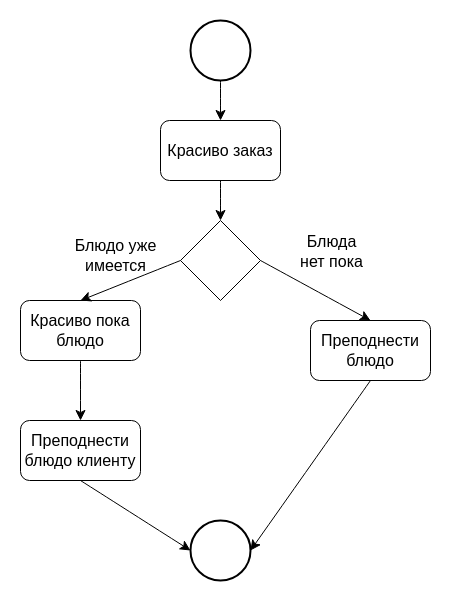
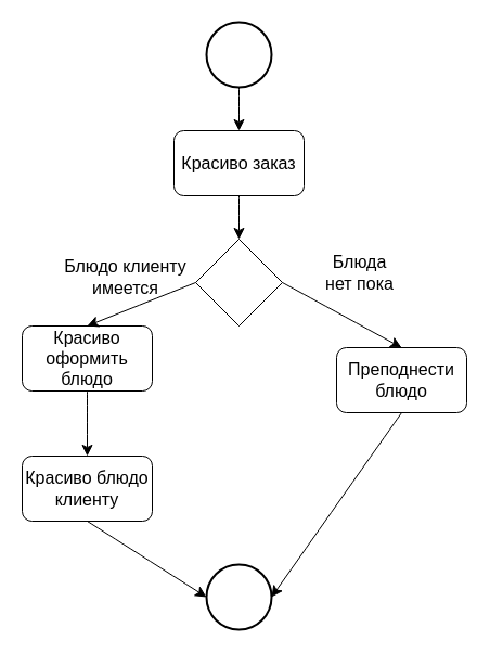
  <mxCell id="0" />
  <mxCell id="1" parent="0" />
  <mxCell id="2" value="" style="strokeWidth=2;html=1;shape=mxgraph.flowchart.start_2;whiteSpace=wrap;fontSize=16;" vertex="1" parent="1"><mxGeometry x="190" y="20" width="60" height="60" as="geometry" /></mxCell>
  <mxCell id="3" value="" style="strokeWidth=2;html=1;shape=mxgraph.flowchart.start_2;whiteSpace=wrap;fontSize=16;" vertex="1" parent="1"><mxGeometry x="190" y="520" width="60" height="60" as="geometry" /></mxCell>
  <mxCell id="4" value="Красиво заказ" style="rounded=1;whiteSpace=wrap;html=1;fontSize=16;" vertex="1" parent="1"><mxGeometry x="160" y="120" width="120" height="60" as="geometry" /></mxCell>
  <mxCell id="5" value="" style="rhombus;whiteSpace=wrap;html=1;fontSize=16;" vertex="1" parent="1"><mxGeometry x="180" y="220" width="80" height="80" as="geometry" /></mxCell>
  <mxCell id="6" value="Преподнести блюдо" style="rounded=1;whiteSpace=wrap;html=1;fontSize=16;" vertex="1" parent="1"><mxGeometry x="310" y="320" width="120" height="60" as="geometry" /></mxCell>
- <mxCell id="7" value="Красиво пока блюдо" style="rounded=1;whiteSpace=wrap;html=1;fontSize=16;" vertex="1" parent="1"><mxGeometry x="20" y="300" width="120" height="60" as="geometry" /></mxCell>
- <mxCell id="8" value="Преподнести блюдо клиенту" style="rounded=1;whiteSpace=wrap;html=1;fontSize=16;" vertex="1" parent="1"><mxGeometry x="20" y="420" width="120" height="60" as="geometry" /></mxCell>
+ <mxCell id="7" value="Красиво оформить блюдо" style="rounded=1;whiteSpace=wrap;html=1;fontSize=16;" vertex="1" parent="1"><mxGeometry x="20" y="300" width="120" height="60" as="geometry" /></mxCell>
+ <mxCell id="8" value="Красиво блюдо клиенту" style="rounded=1;whiteSpace=wrap;html=1;fontSize=16;" vertex="1" parent="1"><mxGeometry x="20" y="420" width="120" height="60" as="geometry" /></mxCell>
  <mxCell id="9" value="" style="endArrow=classic;html=1;rounded=0;fontSize=12;startSize=8;endSize=8;curved=1;entryX=0.5;entryY=0;entryDx=0;entryDy=0;" edge="1" parent="1" target="4"><mxGeometry width="50" height="50" relative="1" as="geometry"><mxPoint x="220" y="80" as="sourcePoint" /><mxPoint x="270" y="30" as="targetPoint" /></mxGeometry></mxCell>
  <mxCell id="10" value="" style="endArrow=classic;html=1;rounded=0;fontSize=12;startSize=8;endSize=8;curved=1;entryX=0.5;entryY=0;entryDx=0;entryDy=0;" edge="1" parent="1" target="5"><mxGeometry width="50" height="50" relative="1" as="geometry"><mxPoint x="220" y="180" as="sourcePoint" /><mxPoint x="270" y="130" as="targetPoint" /></mxGeometry></mxCell>
  <mxCell id="11" value="" style="endArrow=classic;html=1;rounded=0;fontSize=12;startSize=8;endSize=8;curved=1;entryX=0.5;entryY=0;entryDx=0;entryDy=0;" edge="1" parent="1" target="7"><mxGeometry width="50" height="50" relative="1" as="geometry"><mxPoint x="180" y="260" as="sourcePoint" /><mxPoint x="230" y="210" as="targetPoint" /></mxGeometry></mxCell>
  <mxCell id="12" value="" style="endArrow=classic;html=1;rounded=0;fontSize=12;startSize=8;endSize=8;curved=1;entryX=0.5;entryY=0;entryDx=0;entryDy=0;" edge="1" parent="1" target="6"><mxGeometry width="50" height="50" relative="1" as="geometry"><mxPoint x="260" y="260" as="sourcePoint" /><mxPoint x="310" y="210" as="targetPoint" /></mxGeometry></mxCell>
  <mxCell id="13" value="Блюда&lt;br&gt;нет пока" style="edgeLabel;html=1;align=center;verticalAlign=middle;resizable=0;points=[];fontSize=16;" vertex="1" connectable="0" parent="12"><mxGeometry x="-0.265" y="2" relative="1" as="geometry"><mxPoint x="29" y="-30" as="offset" /></mxGeometry></mxCell>
  <mxCell id="14" value="" style="endArrow=classic;html=1;rounded=0;fontSize=12;startSize=8;endSize=8;curved=1;" edge="1" parent="1" target="8"><mxGeometry width="50" height="50" relative="1" as="geometry"><mxPoint x="80" y="360" as="sourcePoint" /><mxPoint x="130" y="310" as="targetPoint" /></mxGeometry></mxCell>
  <mxCell id="15" value="" style="endArrow=classic;html=1;rounded=0;fontSize=12;startSize=8;endSize=8;curved=1;entryX=0;entryY=0.5;entryDx=0;entryDy=0;entryPerimeter=0;" edge="1" parent="1" target="3"><mxGeometry width="50" height="50" relative="1" as="geometry"><mxPoint x="80" y="480" as="sourcePoint" /><mxPoint x="130" y="430" as="targetPoint" /></mxGeometry></mxCell>
  <mxCell id="16" value="" style="endArrow=classic;html=1;rounded=0;fontSize=12;startSize=8;endSize=8;curved=1;entryX=1;entryY=0.5;entryDx=0;entryDy=0;entryPerimeter=0;" edge="1" parent="1" target="3"><mxGeometry width="50" height="50" relative="1" as="geometry"><mxPoint x="370" y="380" as="sourcePoint" /><mxPoint x="420" y="330" as="targetPoint" /></mxGeometry></mxCell>
- <mxCell id="17" value="Блюдо уже&lt;br&gt;имеется" style="text;html=1;align=center;verticalAlign=middle;resizable=0;points=[];autosize=1;strokeColor=none;fillColor=none;fontSize=16;" vertex="1" parent="1"><mxGeometry x="60" y="230" width="110" height="50" as="geometry" /></mxCell>
+ <mxCell id="17" value="Блюдо клиенту&lt;br&gt;имеется" style="text;html=1;align=center;verticalAlign=middle;resizable=0;points=[];autosize=1;strokeColor=none;fillColor=none;fontSize=16;" vertex="1" parent="1"><mxGeometry x="60" y="230" width="110" height="50" as="geometry" /></mxCell>
